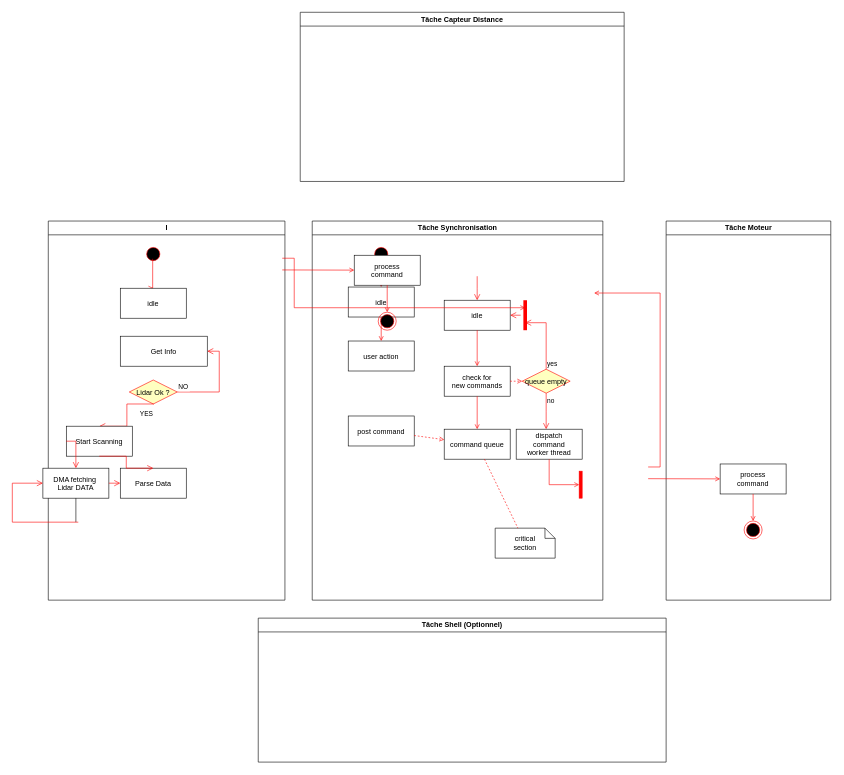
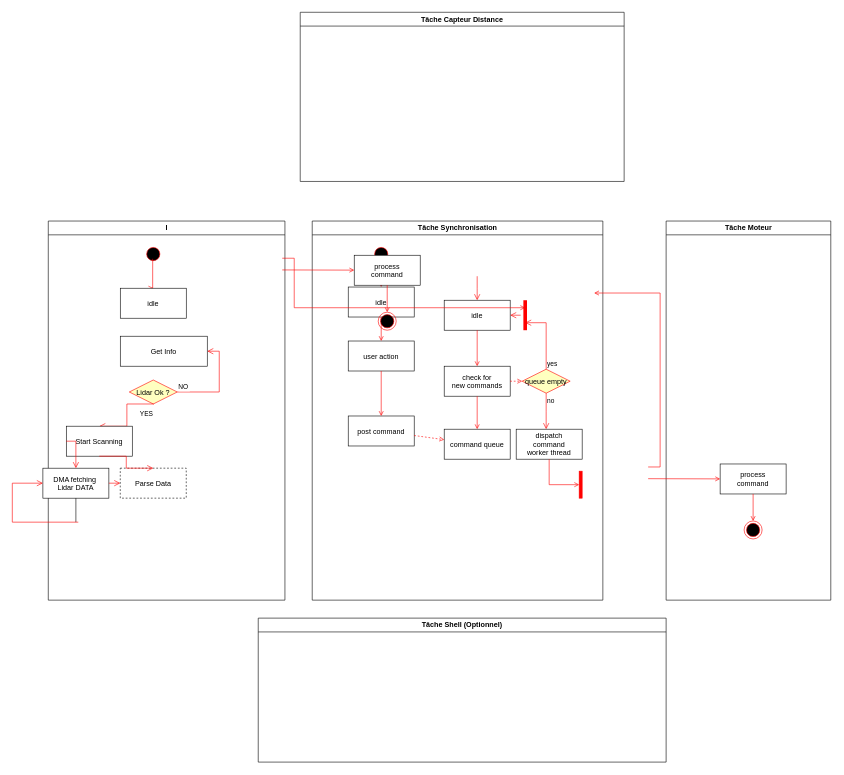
  <mxCell id="0" />
  <mxCell id="1" parent="0" />
  <mxCell id="2" value="Tâche Synchronisation" style="swimlane;whiteSpace=wrap" parent="1" vertex="1"><mxGeometry x="520" y="368" width="484.5" height="632" as="geometry" /></mxCell>
  <mxCell id="3" value="" style="ellipse;shape=startState;fillColor=#000000;strokeColor=#ff0000;" parent="2" vertex="1"><mxGeometry x="100" y="40" width="30" height="30" as="geometry" /></mxCell>
  <mxCell id="4" value="" style="edgeStyle=elbowEdgeStyle;elbow=horizontal;verticalAlign=bottom;endArrow=open;endSize=8;strokeColor=#FF0000;endFill=1;rounded=0" parent="2" source="3" target="5" edge="1"><mxGeometry x="100" y="40" as="geometry"><mxPoint x="115" y="110" as="targetPoint" /></mxGeometry></mxCell>
  <mxCell id="5" value="idle" style="" parent="2" vertex="1"><mxGeometry x="60" y="110" width="110" height="50" as="geometry" /></mxCell>
  <mxCell id="6" value="user action" style="" parent="2" vertex="1"><mxGeometry x="60" y="200" width="110" height="50" as="geometry" /></mxCell>
  <mxCell id="7" value="" style="endArrow=open;strokeColor=#FF0000;endFill=1;rounded=0" parent="2" source="5" target="6" edge="1"><mxGeometry relative="1" as="geometry" /></mxCell>
  <mxCell id="8" value="post command" style="" parent="2" vertex="1"><mxGeometry x="60" y="325" width="110" height="50" as="geometry" /></mxCell>
+ <mxCell id="9" value="" style="endArrow=open;strokeColor=#FF0000;endFill=1;rounded=0" parent="2" source="6" target="8" edge="1"><mxGeometry relative="1" as="geometry" /></mxCell>
  <mxCell id="10" value="" style="edgeStyle=elbowEdgeStyle;elbow=horizontal;verticalAlign=bottom;endArrow=open;endSize=8;strokeColor=#FF0000;endFill=1;rounded=0" parent="2" target="11" edge="1"><mxGeometry x="-400" y="20" as="geometry"><mxPoint x="255" y="112" as="targetPoint" /><mxPoint x="275" y="92" as="sourcePoint" /></mxGeometry></mxCell>
  <mxCell id="11" value="idle" style="" parent="2" vertex="1"><mxGeometry x="220" y="132" width="110" height="50" as="geometry" /></mxCell>
  <mxCell id="12" value="check for &#10;new commands" style="" parent="2" vertex="1"><mxGeometry x="220" y="242" width="110" height="50" as="geometry" /></mxCell>
  <mxCell id="13" value="" style="endArrow=open;strokeColor=#FF0000;endFill=1;rounded=0" parent="2" source="11" target="12" edge="1"><mxGeometry relative="1" as="geometry" /></mxCell>
  <mxCell id="14" value="command queue" style="" parent="2" vertex="1"><mxGeometry x="220" y="347" width="110" height="50" as="geometry" /></mxCell>
  <mxCell id="15" value="" style="endArrow=open;strokeColor=#FF0000;endFill=1;rounded=0" parent="2" source="12" target="14" edge="1"><mxGeometry relative="1" as="geometry" /></mxCell>
  <mxCell id="16" value="queue empty" style="rhombus;fillColor=#ffffc0;strokeColor=#ff0000;" parent="2" vertex="1"><mxGeometry x="350" y="247" width="80" height="40" as="geometry" /></mxCell>
  <mxCell id="17" value="yes" style="edgeStyle=elbowEdgeStyle;elbow=horizontal;align=left;verticalAlign=bottom;endArrow=open;endSize=8;strokeColor=#FF0000;exitX=0.5;exitY=0;endFill=1;rounded=0;entryX=0.75;entryY=0.5;entryPerimeter=0" parent="2" source="16" target="20" edge="1"><mxGeometry x="-1" relative="1" as="geometry"><mxPoint x="360" y="172" as="targetPoint" /><Array as="points"><mxPoint x="390" y="202" /></Array><mxPoint as="offset" /></mxGeometry></mxCell>
  <mxCell id="18" value="no" style="edgeStyle=elbowEdgeStyle;elbow=horizontal;align=left;verticalAlign=top;endArrow=open;endSize=8;strokeColor=#FF0000;endFill=1;rounded=0" parent="2" source="16" target="22" edge="1"><mxGeometry x="-1" relative="1" as="geometry"><mxPoint x="390" y="327" as="targetPoint" /></mxGeometry></mxCell>
  <mxCell id="19" value="" style="endArrow=open;strokeColor=#FF0000;endFill=1;rounded=0;dashed=1;" parent="2" source="12" target="16" edge="1"><mxGeometry relative="1" as="geometry" /></mxCell>
  <mxCell id="20" value="" style="shape=line;strokeWidth=6;strokeColor=#ff0000;rotation=90" parent="2" vertex="1"><mxGeometry x="330" y="149.5" width="50" height="15" as="geometry" /></mxCell>
  <mxCell id="21" value="" style="edgeStyle=elbowEdgeStyle;elbow=horizontal;verticalAlign=bottom;endArrow=open;endSize=8;strokeColor=#FF0000;endFill=1;rounded=0" parent="2" source="20" target="11" edge="1"><mxGeometry x="-310" y="90" as="geometry"><mxPoint x="430" y="162" as="targetPoint" /></mxGeometry></mxCell>
  <mxCell id="22" value="dispatch&#10;command&#10;worker thread" style="" parent="2" vertex="1"><mxGeometry x="340" y="347" width="110" height="50" as="geometry" /></mxCell>
- <mxCell id="23" value="critical&#10;section" style="shape=note;whiteSpace=wrap;size=17" parent="2" vertex="1"><mxGeometry x="305" y="512" width="100" height="50" as="geometry" /></mxCell>
- <mxCell id="24" value="" style="endArrow=none;strokeColor=#FF0000;endFill=0;rounded=0;dashed=1" parent="2" source="14" target="23" edge="1"><mxGeometry relative="1" as="geometry" /></mxCell>
  <mxCell id="25" value="" style="whiteSpace=wrap;strokeColor=#FF0000;fillColor=#FF0000" parent="2" vertex="1"><mxGeometry x="445" y="417" width="5" height="45" as="geometry" /></mxCell>
  <mxCell id="26" value="" style="edgeStyle=elbowEdgeStyle;elbow=horizontal;entryX=0;entryY=0.5;strokeColor=#FF0000;endArrow=open;endFill=1;rounded=0" parent="2" source="22" target="25" edge="1"><mxGeometry width="100" height="100" relative="1" as="geometry"><mxPoint x="260" y="502" as="sourcePoint" /><mxPoint x="360" y="402" as="targetPoint" /><Array as="points"><mxPoint x="395" y="422" /></Array></mxGeometry></mxCell>
  <mxCell id="27" value="" style="endArrow=open;strokeColor=#FF0000;endFill=1;rounded=0;dashed=1;" parent="2" source="8" target="14" edge="1"><mxGeometry relative="1" as="geometry" /></mxCell>
  <mxCell id="28" value="l" style="swimlane;whiteSpace=wrap;points=[[0,0,0,0,0],[0,0.25,0,0,0],[0,0.5,0,0,0],[0,0.75,0,0,0],[0,1,0,0,0],[0.25,0,0,0,0],[0.25,1,0,0,0],[0.5,0,0,0,0],[0.5,1,0,0,0],[0.75,0,0,0,0],[0.75,1,0,0,0],[1,0,0,0,0],[1,0.25,0,0,0],[1,0.5,0,0,0],[1,0.75,0,0,0],[1,1,0,0,0]];" parent="1" vertex="1"><mxGeometry x="80" y="368" width="394.5" height="632" as="geometry" /></mxCell>
  <mxCell id="29" value="" style="ellipse;shape=startState;fillColor=#000000;strokeColor=#ff0000;" parent="28" vertex="1"><mxGeometry x="160" y="40" width="30" height="30" as="geometry" /></mxCell>
  <mxCell id="30" value="" style="edgeStyle=elbowEdgeStyle;elbow=horizontal;strokeColor=#FF0000;endArrow=open;endFill=1;rounded=0;exitX=0.467;exitY=0.763;exitDx=0;exitDy=0;exitPerimeter=0;entryX=0.5;entryY=0;entryDx=0;entryDy=0;" parent="28" source="29" target="33" edge="1"><mxGeometry width="100" height="100" relative="1" as="geometry"><mxPoint x="150" y="322" as="sourcePoint" /><mxPoint x="174" y="152" as="targetPoint" /><Array as="points"><mxPoint x="174" y="112" /></Array></mxGeometry></mxCell>
  <mxCell id="31" value="Get Info" style="" vertex="1" parent="28"><mxGeometry x="120" y="192" width="145" height="50" as="geometry" /></mxCell>
  <mxCell id="32" value="Lidar Ok ?" style="rhombus;fillColor=#ffffc0;strokeColor=#ff0000;" vertex="1" parent="28"><mxGeometry x="135" y="265" width="80" height="40" as="geometry" /></mxCell>
  <mxCell id="33" value="idle" style="" vertex="1" parent="28"><mxGeometry x="120" y="112" width="110" height="50" as="geometry" /></mxCell>
  <mxCell id="34" value="NO" style="edgeStyle=elbowEdgeStyle;elbow=horizontal;align=left;verticalAlign=bottom;endArrow=open;endSize=8;strokeColor=#FF0000;exitX=1;exitY=0.5;endFill=1;rounded=0;entryX=1;entryY=0.5;entryDx=0;entryDy=0;exitDx=0;exitDy=0;" edge="1" parent="28" source="32" target="31"><mxGeometry x="-1" relative="1" as="geometry"><mxPoint x="250" y="228" as="targetPoint" /><Array as="points"><mxPoint x="285" y="260" /></Array><mxPoint x="285" y="305" as="sourcePoint" /></mxGeometry></mxCell>
  <mxCell id="35" value="YES" style="edgeStyle=elbowEdgeStyle;elbow=horizontal;align=left;verticalAlign=bottom;endArrow=open;endSize=8;strokeColor=#FF0000;exitX=0.5;exitY=1;endFill=1;rounded=0;exitDx=0;exitDy=0;entryX=0.5;entryY=0;entryDx=0;entryDy=0;" edge="1" parent="28" target="36"><mxGeometry x="-0.603" y="25" relative="1" as="geometry"><mxPoint x="174" y="362" as="targetPoint" /><Array as="points" /><mxPoint x="176" y="305.0" as="sourcePoint" /><mxPoint as="offset" /></mxGeometry></mxCell>
  <mxCell id="36" value="Start Scanning" style="" vertex="1" parent="28"><mxGeometry x="30" y="342" width="110" height="50" as="geometry" /></mxCell>
- <mxCell id="37" value="Parse Data" style="" vertex="1" parent="28"><mxGeometry x="120" y="412" width="110" height="50" as="geometry" /></mxCell>
+ <mxCell id="37" value="Parse Data" style="dashed=1;" vertex="1" parent="28"><mxGeometry x="120" y="412" width="110" height="50" as="geometry" /></mxCell>
  <mxCell id="38" value="" style="edgeStyle=elbowEdgeStyle;elbow=horizontal;align=left;verticalAlign=bottom;endArrow=open;endSize=8;strokeColor=#FF0000;exitX=0.5;exitY=1;endFill=1;rounded=0;exitDx=0;exitDy=0;entryX=0.5;entryY=0;entryDx=0;entryDy=0;" edge="1" parent="28" source="36" target="37"><mxGeometry x="-0.603" y="25" relative="1" as="geometry"><mxPoint x="185" y="352" as="targetPoint" /><Array as="points" /><mxPoint x="186" y="315.0" as="sourcePoint" /><mxPoint as="offset" /></mxGeometry></mxCell>
  <mxCell id="39" value="DMA fetching &#10;Lidar DATA" style="" vertex="1" parent="28"><mxGeometry x="-9" y="412" width="110" height="50" as="geometry" /></mxCell>
  <mxCell id="40" value="" style="edgeStyle=elbowEdgeStyle;elbow=horizontal;align=left;verticalAlign=bottom;endArrow=open;endSize=8;strokeColor=#FF0000;exitX=0;exitY=0.5;endFill=1;rounded=0;exitDx=0;exitDy=0;entryX=0.5;entryY=0;entryDx=0;entryDy=0;" edge="1" parent="28" source="36" target="39"><mxGeometry x="-0.603" y="25" relative="1" as="geometry"><mxPoint x="30" y="362" as="targetPoint" /><Array as="points"><mxPoint x="46" y="367" /></Array><mxPoint x="186" y="315.0" as="sourcePoint" /><mxPoint as="offset" /></mxGeometry></mxCell>
  <mxCell id="41" value="" style="edgeStyle=elbowEdgeStyle;elbow=horizontal;align=left;verticalAlign=bottom;endArrow=open;endSize=8;strokeColor=#FF0000;exitX=1;exitY=0.5;endFill=1;rounded=0;exitDx=0;exitDy=0;entryX=0;entryY=0.5;entryDx=0;entryDy=0;" edge="1" parent="28" source="39" target="37"><mxGeometry x="-0.603" y="25" relative="1" as="geometry"><mxPoint x="56" y="422" as="targetPoint" /><Array as="points"><mxPoint x="110" y="432" /></Array><mxPoint x="130" y="377" as="sourcePoint" /><mxPoint as="offset" /></mxGeometry></mxCell>
  <mxCell id="42" value="Tâche Capteur Distance" style="swimlane;whiteSpace=wrap" parent="1" vertex="1"><mxGeometry x="500" y="20" width="540" height="282" as="geometry" /></mxCell>
  <mxCell id="43" value="process&#10;command" style="" parent="42" vertex="1"><mxGeometry x="90" y="405" width="110" height="50" as="geometry" /></mxCell>
  <mxCell id="44" value="" style="edgeStyle=elbowEdgeStyle;elbow=horizontal;strokeColor=#FF0000;endArrow=open;endFill=1;rounded=0;entryX=0.25;entryY=0.5;entryPerimeter=0" parent="42" target="20" edge="1"><mxGeometry width="100" height="100" relative="1" as="geometry"><mxPoint x="-30" y="410" as="sourcePoint" /><mxPoint x="-120" y="120" as="targetPoint" /><Array as="points"><mxPoint x="-10" y="135" /></Array></mxGeometry></mxCell>
  <mxCell id="45" value="" style="edgeStyle=none;strokeColor=#FF0000;endArrow=open;endFill=1;rounded=0" parent="42" target="43" edge="1"><mxGeometry width="100" height="100" relative="1" as="geometry"><mxPoint x="-30" y="429.5" as="sourcePoint" /><mxPoint x="90" y="429.5" as="targetPoint" /></mxGeometry></mxCell>
  <mxCell id="46" value="" style="ellipse;shape=endState;fillColor=#000000;strokeColor=#ff0000" parent="42" vertex="1"><mxGeometry x="130" y="500" width="30" height="30" as="geometry" /></mxCell>
  <mxCell id="47" value="" style="endArrow=open;strokeColor=#FF0000;endFill=1;rounded=0" parent="42" source="43" target="46" edge="1"><mxGeometry relative="1" as="geometry" /></mxCell>
  <mxCell id="48" value="Tâche Moteur" style="swimlane;whiteSpace=wrap" vertex="1" parent="1"><mxGeometry x="1110" y="368" width="274.5" height="632" as="geometry" /></mxCell>
  <mxCell id="49" value="process&#10;command" style="" vertex="1" parent="48"><mxGeometry x="90" y="405" width="110" height="50" as="geometry" /></mxCell>
  <mxCell id="50" value="" style="edgeStyle=elbowEdgeStyle;elbow=horizontal;strokeColor=#FF0000;endArrow=open;endFill=1;rounded=0;entryX=0.25;entryY=0.5;entryPerimeter=0" edge="1" parent="48"><mxGeometry width="100" height="100" relative="1" as="geometry"><mxPoint x="-30" y="410" as="sourcePoint" /><mxPoint x="-120" y="120" as="targetPoint" /><Array as="points"><mxPoint x="-10" y="135" /></Array></mxGeometry></mxCell>
  <mxCell id="51" value="" style="edgeStyle=none;strokeColor=#FF0000;endArrow=open;endFill=1;rounded=0" edge="1" parent="48" target="49"><mxGeometry width="100" height="100" relative="1" as="geometry"><mxPoint x="-30" y="429.5" as="sourcePoint" /><mxPoint x="90" y="429.5" as="targetPoint" /></mxGeometry></mxCell>
  <mxCell id="52" value="" style="ellipse;shape=endState;fillColor=#000000;strokeColor=#ff0000" vertex="1" parent="48"><mxGeometry x="130" y="500" width="30" height="30" as="geometry" /></mxCell>
  <mxCell id="53" value="" style="endArrow=open;strokeColor=#FF0000;endFill=1;rounded=0" edge="1" parent="48" source="49" target="52"><mxGeometry relative="1" as="geometry" /></mxCell>
  <mxCell id="54" value="Tâche Shell (Optionnel)" style="swimlane;whiteSpace=wrap" vertex="1" parent="1"><mxGeometry x="430" y="1030" width="680" height="240" as="geometry" /></mxCell>
  <mxCell id="55" value="" style="endArrow=none;html=1;rounded=0;exitX=0.5;exitY=1;exitDx=0;exitDy=0;" edge="1" parent="1" source="39"><mxGeometry width="50" height="50" relative="1" as="geometry"><mxPoint x="360" y="840" as="sourcePoint" /><mxPoint x="126" y="870" as="targetPoint" /></mxGeometry></mxCell>
  <mxCell id="56" value="" style="edgeStyle=elbowEdgeStyle;elbow=horizontal;align=left;verticalAlign=bottom;endArrow=open;endSize=8;strokeColor=#FF0000;endFill=1;rounded=0;entryX=0;entryY=0.5;entryDx=0;entryDy=0;" edge="1" parent="1" target="39"><mxGeometry x="-0.603" y="25" relative="1" as="geometry"><mxPoint x="136" y="790" as="targetPoint" /><Array as="points"><mxPoint x="20" y="860" /></Array><mxPoint x="130" y="870" as="sourcePoint" /><mxPoint as="offset" /></mxGeometry></mxCell>
